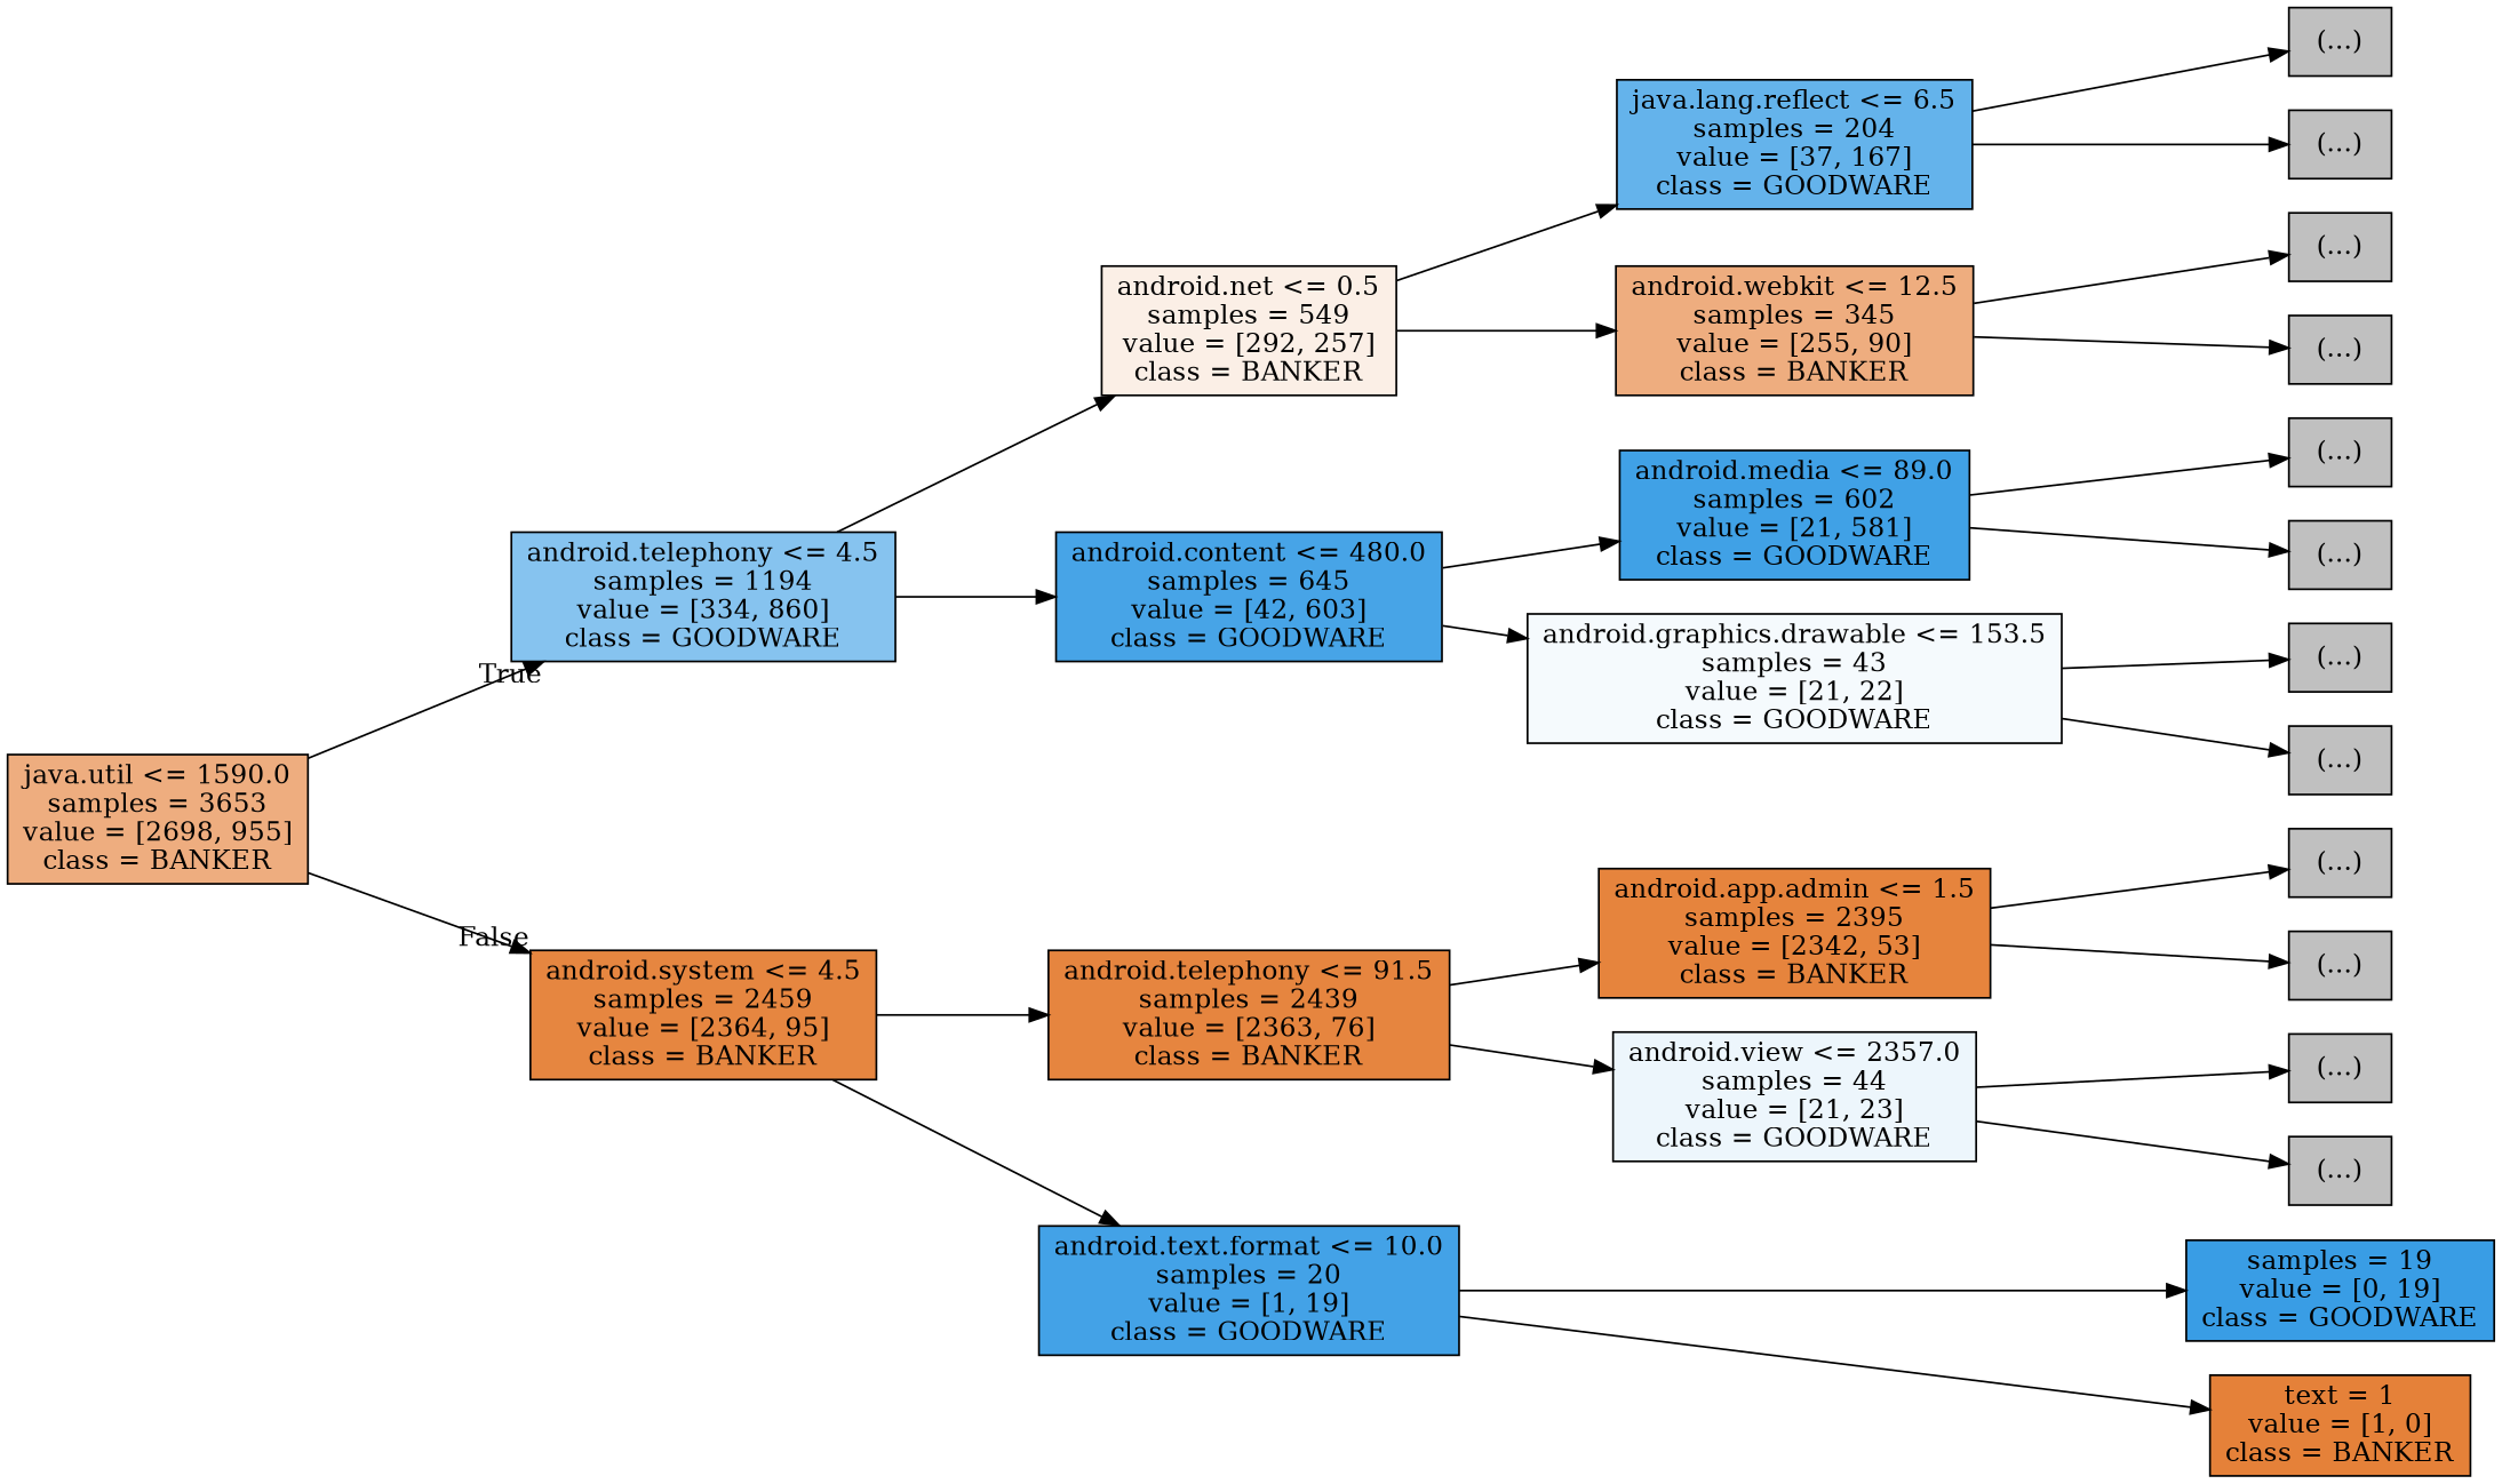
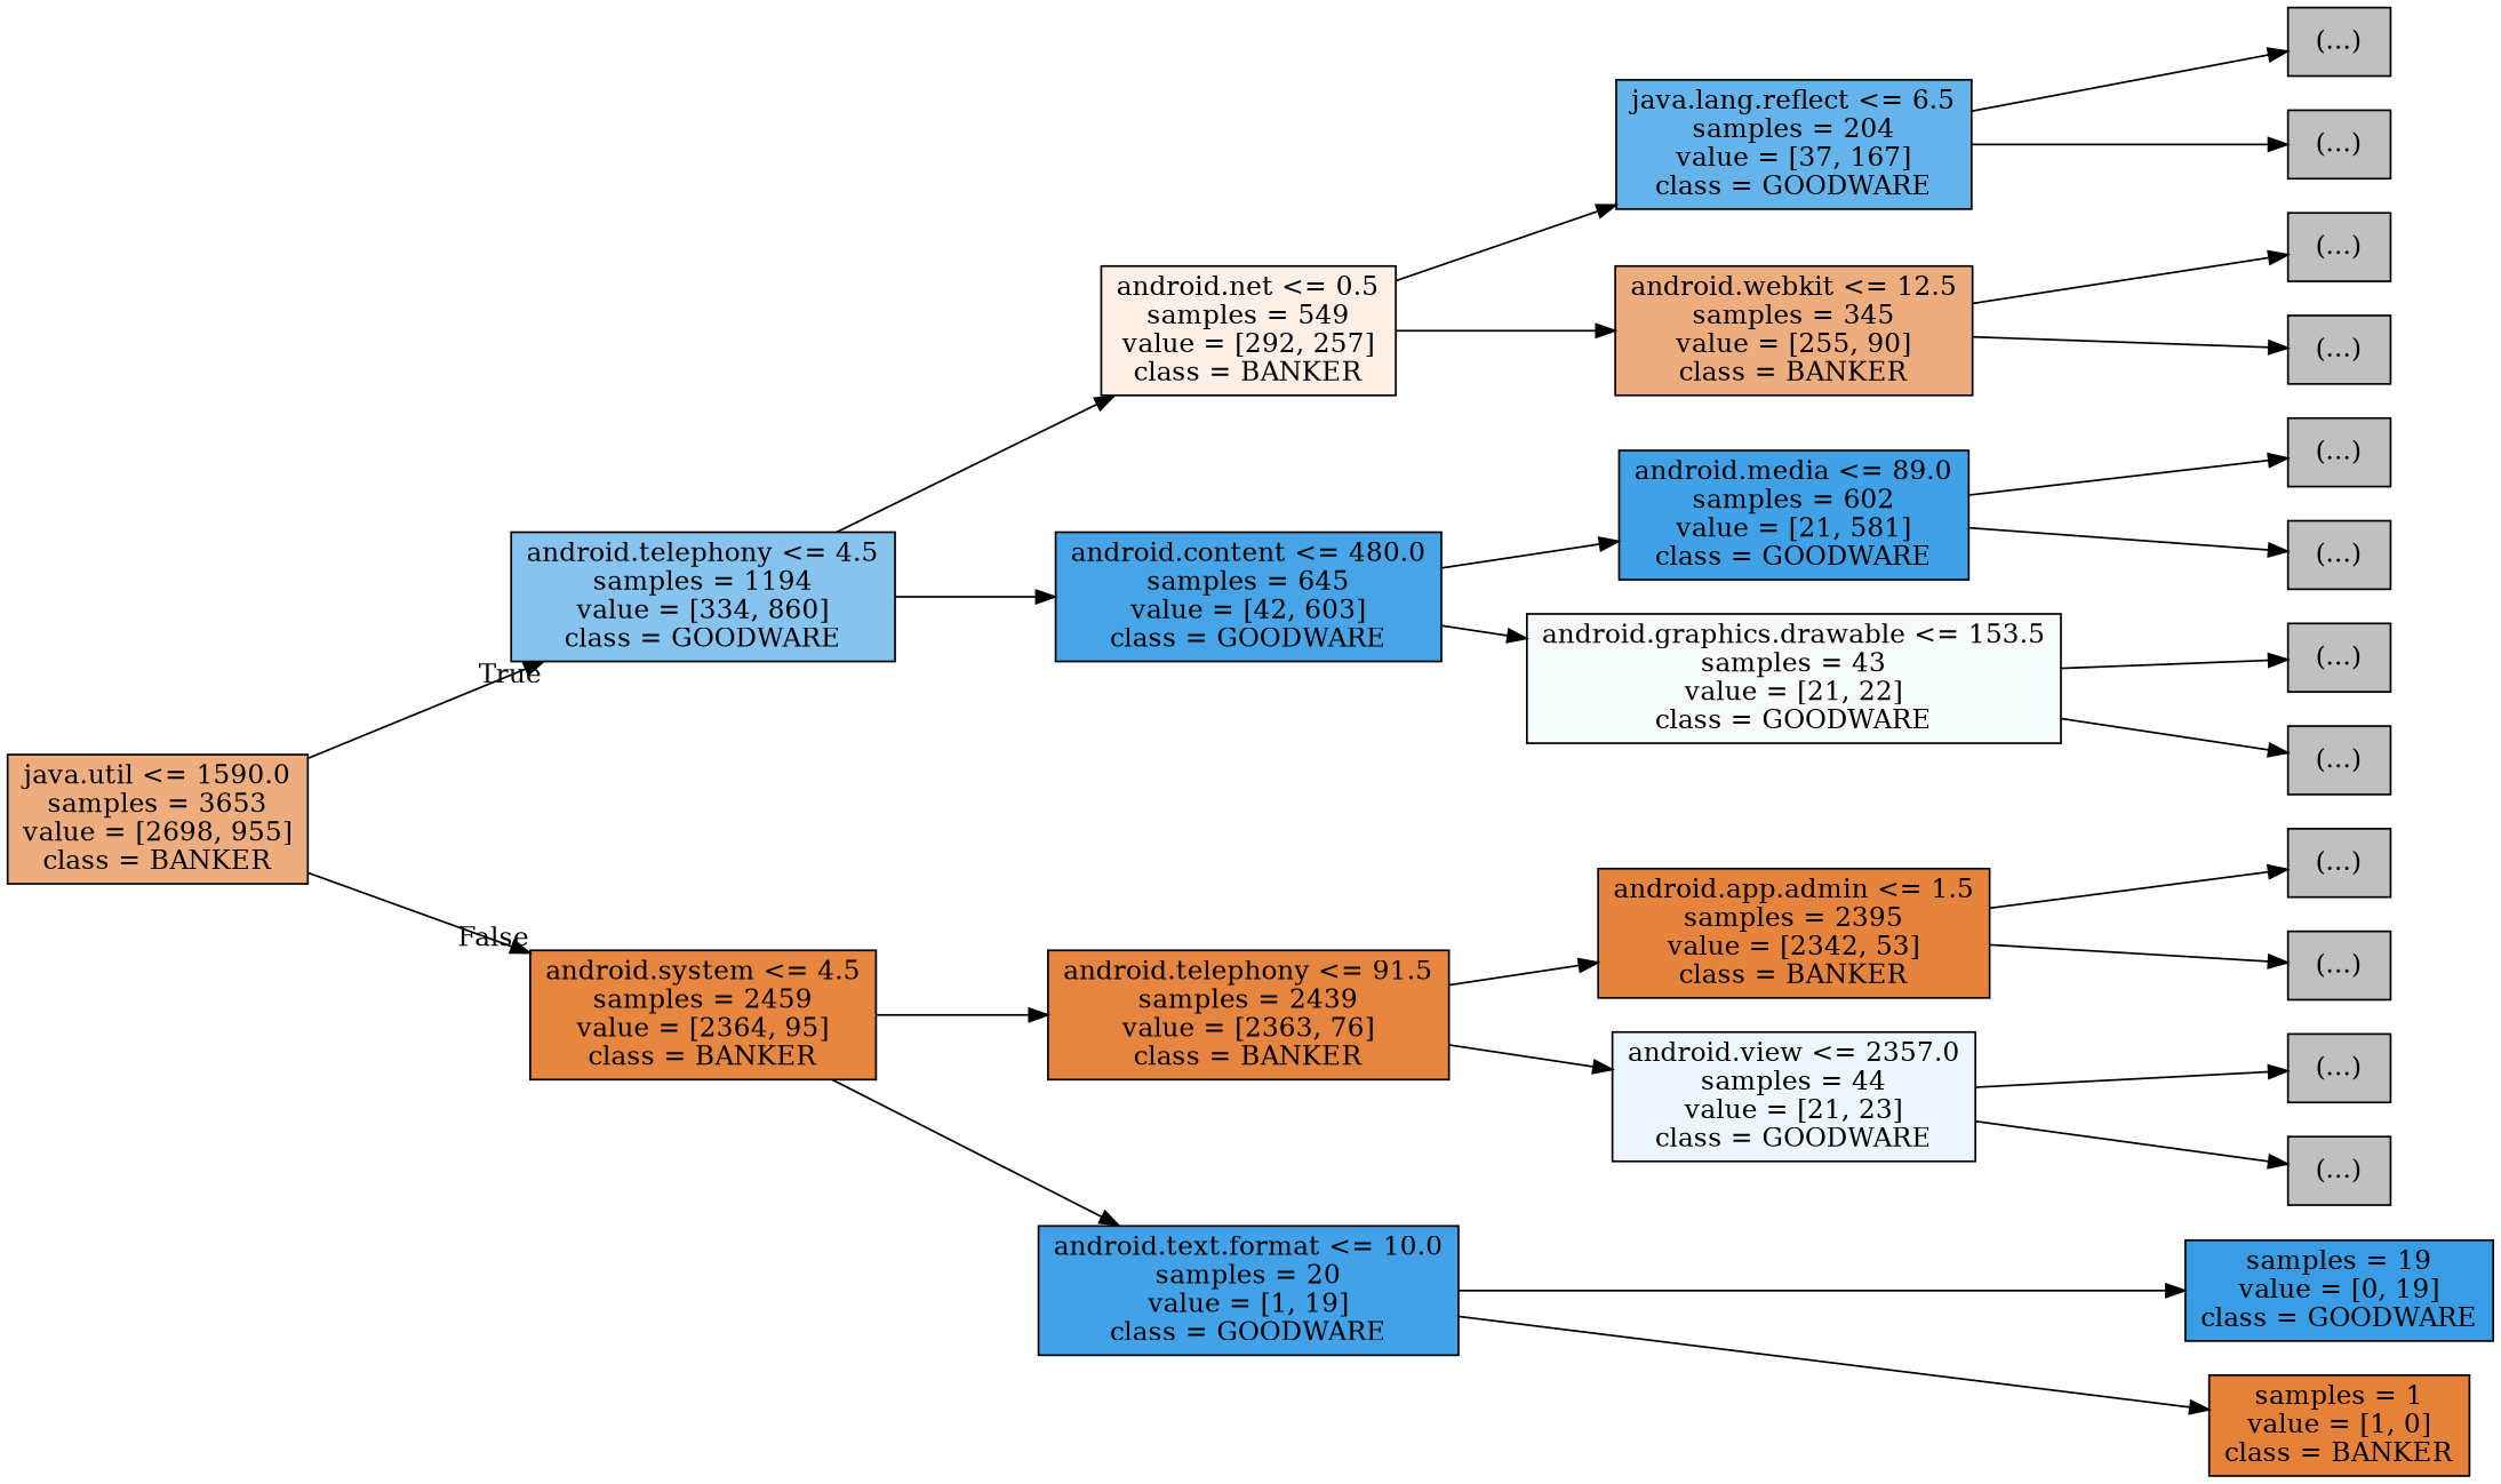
  digraph {
    ranksep=equally
    splines=polyline
    rankdir=LR
    node [color=black fillcolor="#C0C0C0" shape=box style=filled]
    n1 [fillcolor="#e58139a5" label="java.util <= 1590.0\nsamples = 3653\nvalue = [2698, 955]\nclass = BANKER"]
    n2 [fillcolor="#399de59c" label="android.telephony <= 4.5\nsamples = 1194\nvalue = [334, 860]\nclass = GOODWARE"]
    n3 [fillcolor="#e58139f5" label="android.system <= 4.5\nsamples = 2459\nvalue = [2364, 95]\nclass = BANKER"]
    n4 [fillcolor="#e581391f" label="android.net <= 0.5\nsamples = 549\nvalue = [292, 257]\nclass = BANKER"]
    n5 [fillcolor="#399de5ed" label="android.content <= 480.0\nsamples = 645\nvalue = [42, 603]\nclass = GOODWARE"]
    n6 [fillcolor="#e58139f7" label="android.telephony <= 91.5\nsamples = 2439\nvalue = [2363, 76]\nclass = BANKER"]
    n7 [fillcolor="#399de5f2" label="android.text.format <= 10.0\nsamples = 20\nvalue = [1, 19]\nclass = GOODWARE"]
    n8 [fillcolor="#399de5c7" label="java.lang.reflect <= 6.5\nsamples = 204\nvalue = [37, 167]\nclass = GOODWARE"]
    n9 [fillcolor="#e58139a5" label="android.webkit <= 12.5\nsamples = 345\nvalue = [255, 90]\nclass = BANKER"]
    n10 [fillcolor="#399de5f6" label="android.media <= 89.0\nsamples = 602\nvalue = [21, 581]\nclass = GOODWARE"]
    n11 [fillcolor="#399de50c" label="android.graphics.drawable <= 153.5\nsamples = 43\nvalue = [21, 22]\nclass = GOODWARE"]
    n12 [fillcolor="#e58139f9" label="android.app.admin <= 1.5\nsamples = 2395\nvalue = [2342, 53]\nclass = BANKER"]
    n13 [fillcolor="#399de516" label="android.view <= 2357.0\nsamples = 44\nvalue = [21, 23]\nclass = GOODWARE"]
    n14 [label="(...)"]
    n15 [label="(...)"]
    n16 [label="(...)"]
    n17 [label="(...)"]
    n18 [label="(...)"]
    n19 [label="(...)"]
    n20 [label="(...)"]
    n21 [label="(...)"]
    n22 [label="(...)"]
    n23 [label="(...)"]
    n24 [label="(...)"]
    n25 [label="(...)"]
    n26 [fillcolor="#399de5ff" label="samples = 19\nvalue = [0, 19]\nclass = GOODWARE"]
-   n27 [fillcolor="#e58139ff" label="text = 1\nvalue = [1, 0]\nclass = BANKER"]
+   n27 [fillcolor="#e58139ff" label="samples = 1\nvalue = [1, 0]\nclass = BANKER"]
    subgraph sub_1 {
      rank=same
      n1
    }
    subgraph sub_2 {
      rank=same
      n2
      n3
    }
    subgraph sub_3 {
      rank=same
      n4
      n5
      n6
      n7
    }
    subgraph sub_4 {
      rank=same
      n8
      n9
      n10
      n11
      n12
      n13
    }
    subgraph sub_5 {
      rank=same
      n14
      n15
      n16
      n17
      n18
      n19
      n20
      n21
      n22
      n23
      n24
      n25
      n26
      n27
    }
    n1 -> n2 [headlabel=True labelangle=45 labeldistance=2.5]
    n1 -> n3 [headlabel=False labelangle=-45 labeldistance=2.5]
    n2 -> n4
    n2 -> n5
    n3 -> n6
    n3 -> n7
    n4 -> n8
    n4 -> n9
    n5 -> n10
    n5 -> n11
    n6 -> n12
    n6 -> n13
    n7 -> n26
    n7 -> n27
    n8 -> n14
    n8 -> n15
    n9 -> n16
    n9 -> n17
    n10 -> n18
    n10 -> n19
    n11 -> n20
    n11 -> n21
    n12 -> n22
    n12 -> n23
    n13 -> n24
    n13 -> n25
  }
